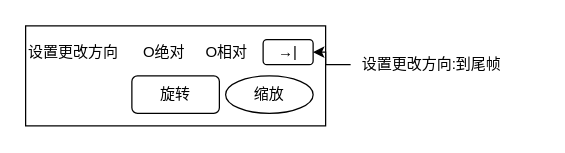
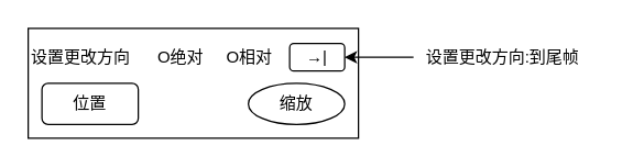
  <mxCell id="0" />
  <mxCell id="1" parent="0" />
  <mxCell id="2" value="" style="rounded=0;whiteSpace=wrap;html=1;" vertex="1" parent="1"><mxGeometry x="20" y="20" width="240" height="80" as="geometry" /></mxCell>
- <mxCell id="4" value="旋转" style="rounded=1;whiteSpace=wrap;html=1;" vertex="1" parent="1"><mxGeometry x="105" y="60" width="70" height="30" as="geometry" /></mxCell>
+ <mxCell id="3" value="位置" style="rounded=1;whiteSpace=wrap;html=1;" vertex="1" parent="1"><mxGeometry x="30" y="60" width="70" height="30" as="geometry" /></mxCell>
  <mxCell id="5" value="缩放" style="ellipse;whiteSpace=wrap;html=1;" vertex="1" parent="1"><mxGeometry x="180" y="60" width="70" height="30" as="geometry" /></mxCell>
  <mxCell id="6" value="设置更改方向&amp;nbsp; &amp;nbsp; &amp;nbsp; O绝对&amp;nbsp; &amp;nbsp; &amp;nbsp;O相对" style="text;html=1;strokeColor=none;fillColor=none;align=center;verticalAlign=middle;whiteSpace=wrap;rounded=0;" vertex="1" parent="1"><mxGeometry x="20" y="26" width="180" height="30" as="geometry" /></mxCell>
  <mxCell id="7" value="→|" style="rounded=1;whiteSpace=wrap;html=1;" vertex="1" parent="1"><mxGeometry x="210" y="31" width="40" height="20" as="geometry" /></mxCell>
  <mxCell id="8" style="edgeStyle=orthogonalEdgeStyle;rounded=0;orthogonalLoop=1;jettySize=auto;html=1;" edge="1" parent="1" source="9" target="7"><mxGeometry relative="1" as="geometry" /></mxCell>
- <mxCell id="9" value="设置更改方向:到尾帧" style="text;html=1;strokeColor=none;fillColor=none;align=center;verticalAlign=middle;whiteSpace=wrap;rounded=0;" vertex="1" parent="1"><mxGeometry x="280" y="36" width="130" height="30" as="geometry" /></mxCell>
+ <mxCell id="9" value="设置更改方向:到尾帧" style="text;html=1;strokeColor=none;fillColor=none;align=center;verticalAlign=middle;whiteSpace=wrap;rounded=0;" vertex="1" parent="1"><mxGeometry x="300" y="26" width="130" height="30" as="geometry" /></mxCell>
